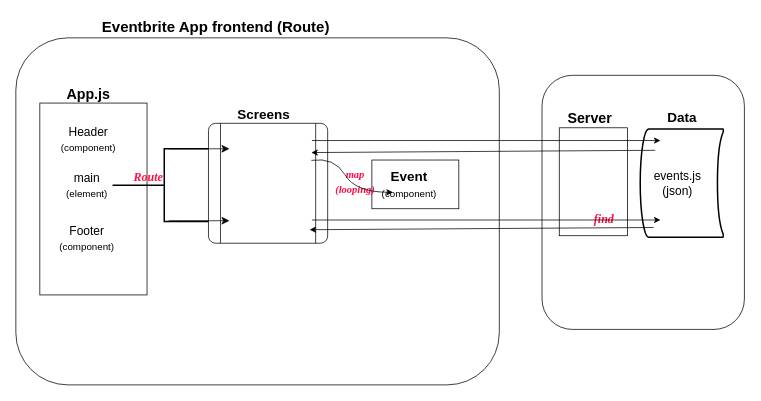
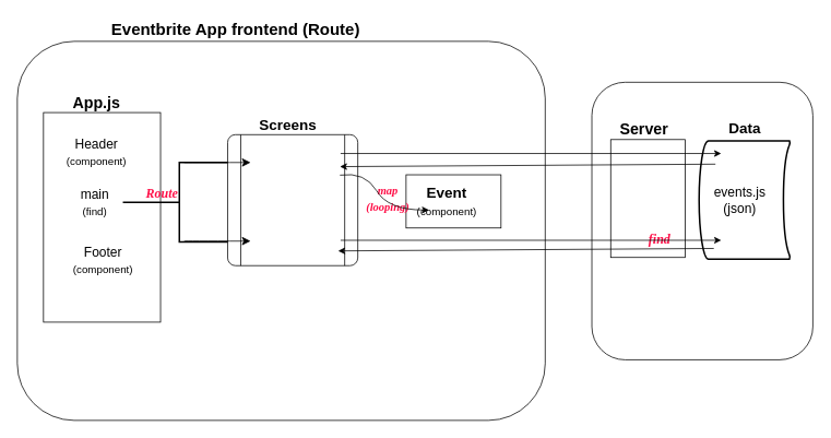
  <mxCell id="0" />
  <mxCell id="1" parent="0" />
  <mxCell id="2" value="" style="rounded=1;whiteSpace=wrap;html=1;fontSize=16;labelBackgroundColor=none;" parent="1" vertex="1"><mxGeometry x="20" y="50" width="645" height="463" as="geometry" /></mxCell>
  <mxCell id="3" value="" style="group" parent="1" vertex="1" connectable="0"><mxGeometry x="809" y="128" width="183" height="382" as="geometry" /></mxCell>
  <mxCell id="4" value="" style="rounded=1;whiteSpace=wrap;html=1;fontSize=16;labelBackgroundColor=none;" vertex="1" parent="3"><mxGeometry x="-87" y="-28" width="270" height="339" as="geometry" /></mxCell>
  <mxCell id="5" value="" style="group" vertex="1" connectable="0" parent="3"><mxGeometry x="44" y="12" width="111" height="176" as="geometry" /></mxCell>
  <mxCell id="6" value="" style="strokeWidth=2;html=1;shape=mxgraph.flowchart.stored_data;whiteSpace=wrap;fontSize=16;labelBackgroundColor=none;" parent="5" vertex="1"><mxGeometry y="31.47" width="111" height="144.53" as="geometry" /></mxCell>
  <mxCell id="7" value="events.js (json)" style="text;strokeColor=none;fillColor=none;html=1;align=center;verticalAlign=middle;whiteSpace=wrap;rounded=0;fontSize=16;labelBackgroundColor=none;" parent="5" vertex="1"><mxGeometry x="20" y="86.252" width="60" height="34.967" as="geometry" /></mxCell>
  <mxCell id="8" value="&lt;b&gt;&lt;font style=&quot;font-size: 18px;&quot;&gt;Data&lt;/font&gt;&lt;/b&gt;" style="text;strokeColor=none;fillColor=none;html=1;align=center;verticalAlign=middle;whiteSpace=wrap;rounded=0;fontSize=16;labelBackgroundColor=none;" parent="5" vertex="1"><mxGeometry x="25.5" width="60" height="34.967" as="geometry" /></mxCell>
  <mxCell id="9" value="" style="group" vertex="1" connectable="0" parent="3"><mxGeometry x="-64" y="42" width="158" height="144" as="geometry" /></mxCell>
  <mxCell id="10" value="" style="rounded=0;whiteSpace=wrap;html=1;fontSize=16;labelBackgroundColor=none;" vertex="1" parent="9"><mxGeometry width="91" height="144" as="geometry" /></mxCell>
  <mxCell id="11" value="&lt;font color=&quot;#ff0f47&quot; face=&quot;Lucida Console&quot;&gt;&lt;i&gt;&lt;b&gt;find&lt;br&gt;&lt;/b&gt;&lt;/i&gt;&lt;/font&gt;" style="text;strokeColor=none;fillColor=none;html=1;align=center;verticalAlign=middle;whiteSpace=wrap;rounded=0;fontSize=16;" parent="9" vertex="1"><mxGeometry x="-38" y="106.75" width="196" height="30.5" as="geometry" /></mxCell>
  <mxCell id="12" value="&lt;span style=&quot;font-size: 19px;&quot;&gt;&lt;b&gt;Server&lt;/b&gt;&lt;/span&gt;" style="text;strokeColor=none;fillColor=none;html=1;align=center;verticalAlign=middle;whiteSpace=wrap;rounded=0;fontSize=16;labelBackgroundColor=none;" vertex="1" parent="3"><mxGeometry x="-53" y="15" width="60" height="30" as="geometry" /></mxCell>
  <mxCell id="13" value="&lt;b&gt;&lt;font style=&quot;font-size: 20px;&quot;&gt;Eventbrite App frontend (Route)&lt;/font&gt;&lt;/b&gt;" style="text;strokeColor=none;fillColor=none;html=1;align=center;verticalAlign=middle;whiteSpace=wrap;rounded=0;fontSize=16;labelBackgroundColor=none;" parent="1" vertex="1"><mxGeometry x="133" y="20" width="308" height="30" as="geometry" /></mxCell>
  <mxCell id="14" value="" style="group;labelBackgroundColor=none;" parent="1" vertex="1" connectable="0"><mxGeometry x="52" y="111" width="537" height="282" as="geometry" /></mxCell>
  <mxCell id="15" value="" style="rounded=0;whiteSpace=wrap;html=1;fontSize=16;labelBackgroundColor=none;" parent="14" vertex="1"><mxGeometry y="26" width="143" height="256" as="geometry" /></mxCell>
  <mxCell id="16" value="&lt;font style=&quot;font-size: 19px;&quot;&gt;&lt;b&gt;App.js&lt;/b&gt;&lt;/font&gt;" style="text;strokeColor=none;fillColor=none;html=1;align=center;verticalAlign=middle;whiteSpace=wrap;rounded=0;fontSize=16;labelBackgroundColor=none;" parent="14" vertex="1"><mxGeometry x="35" width="60" height="30" as="geometry" /></mxCell>
  <mxCell id="17" value="Header &lt;font style=&quot;font-size: 13px;&quot;&gt;(component)&lt;/font&gt;" style="text;strokeColor=none;fillColor=none;html=1;align=center;verticalAlign=middle;whiteSpace=wrap;rounded=0;fontSize=16;labelBackgroundColor=none;" parent="14" vertex="1"><mxGeometry x="2" y="59" width="126" height="30" as="geometry" /></mxCell>
- <mxCell id="18" value="main&lt;br&gt;&lt;font style=&quot;font-size: 13px;&quot;&gt;(element)&lt;/font&gt;" style="text;strokeColor=none;fillColor=none;html=1;align=center;verticalAlign=middle;whiteSpace=wrap;rounded=0;fontSize=16;labelBackgroundColor=none;" parent="14" vertex="1"><mxGeometry y="121" width="126" height="30" as="geometry" /></mxCell>
- <mxCell id="19" value="Footer &lt;font style=&quot;font-size: 13px;&quot;&gt;(component)&lt;/font&gt;" style="text;strokeColor=none;fillColor=none;html=1;align=center;verticalAlign=middle;whiteSpace=wrap;rounded=0;fontSize=16;labelBackgroundColor=none;" parent="14" vertex="1"><mxGeometry x="3" y="191" width="120" height="30" as="geometry" /></mxCell>
+ <mxCell id="18" value="main&lt;br&gt;&lt;font style=&quot;font-size: 13px;&quot;&gt;(find)&lt;/font&gt;" style="text;strokeColor=none;fillColor=none;html=1;align=center;verticalAlign=middle;whiteSpace=wrap;rounded=0;fontSize=16;labelBackgroundColor=none;" parent="14" vertex="1"><mxGeometry y="121" width="126" height="30" as="geometry" /></mxCell>
+ <mxCell id="19" value="Footer &lt;font style=&quot;font-size: 13px;&quot;&gt;(component)&lt;/font&gt;" style="text;strokeColor=none;fillColor=none;html=1;align=center;verticalAlign=middle;whiteSpace=wrap;rounded=0;fontSize=16;labelBackgroundColor=none;" parent="14" vertex="1"><mxGeometry x="13" y="191" width="120" height="30" as="geometry" /></mxCell>
  <mxCell id="20" value="" style="strokeWidth=2;html=1;shape=mxgraph.flowchart.annotation_2;align=left;labelPosition=right;pointerEvents=1;fontSize=16;labelBackgroundColor=none;" parent="14" vertex="1"><mxGeometry x="97" y="87" width="138" height="97" as="geometry" /></mxCell>
  <mxCell id="21" value="" style="verticalLabelPosition=bottom;verticalAlign=top;html=1;shape=process;whiteSpace=wrap;rounded=1;size=0.099;arcSize=6;fontSize=16;labelBackgroundColor=none;" parent="14" vertex="1"><mxGeometry x="225" y="53" width="159" height="160" as="geometry" /></mxCell>
  <mxCell id="22" value="&lt;b&gt;&lt;font style=&quot;font-size: 18px;&quot;&gt;Screens&lt;/font&gt;&lt;/b&gt;" style="text;strokeColor=none;fillColor=none;html=1;align=center;verticalAlign=middle;whiteSpace=wrap;rounded=0;fontSize=16;labelBackgroundColor=none;" parent="14" vertex="1"><mxGeometry x="269" y="27" width="60" height="30" as="geometry" /></mxCell>
  <mxCell id="23" style="edgeStyle=none;curved=1;rounded=0;orthogonalLoop=1;jettySize=auto;html=1;exitX=0.5;exitY=1;exitDx=0;exitDy=0;fontSize=12;startSize=8;endSize=8;labelBackgroundColor=none;fontColor=default;" parent="14" edge="1"><mxGeometry relative="1" as="geometry"><mxPoint x="172" y="87" as="sourcePoint" /><mxPoint x="253" y="87" as="targetPoint" /></mxGeometry></mxCell>
  <mxCell id="24" style="edgeStyle=none;curved=1;rounded=0;orthogonalLoop=1;jettySize=auto;html=1;exitX=0.5;exitY=1;exitDx=0;exitDy=0;fontSize=12;startSize=8;endSize=8;labelBackgroundColor=none;fontColor=default;" parent="14" edge="1"><mxGeometry relative="1" as="geometry"><mxPoint x="172" y="183" as="sourcePoint" /><mxPoint x="253" y="183" as="targetPoint" /></mxGeometry></mxCell>
  <mxCell id="25" value="&lt;font color=&quot;#ff0f47&quot; face=&quot;Lucida Console&quot;&gt;&lt;i&gt;&lt;b&gt;Route&lt;/b&gt;&lt;/i&gt;&lt;/font&gt;" style="text;strokeColor=none;fillColor=none;html=1;align=center;verticalAlign=middle;whiteSpace=wrap;rounded=0;fontSize=16;" parent="14" vertex="1"><mxGeometry x="115" y="110" width="60" height="30" as="geometry" /></mxCell>
  <mxCell id="26" value="" style="endArrow=classic;html=1;rounded=0;" edge="1" parent="14"><mxGeometry width="50" height="50" relative="1" as="geometry"><mxPoint x="363" y="76" as="sourcePoint" /><mxPoint x="828" y="76" as="targetPoint" /></mxGeometry></mxCell>
  <mxCell id="27" value="" style="group" vertex="1" connectable="0" parent="1"><mxGeometry x="495" y="213" width="116" height="65" as="geometry" /></mxCell>
  <mxCell id="28" value="" style="rounded=0;whiteSpace=wrap;html=1;fontSize=16;labelBackgroundColor=none;" parent="27" vertex="1"><mxGeometry width="116" height="65" as="geometry" /></mxCell>
  <mxCell id="29" value="&lt;font style=&quot;font-size: 13px;&quot;&gt;&lt;b style=&quot;font-size: 18px;&quot;&gt;Event&lt;/b&gt;&lt;br&gt;(&lt;font style=&quot;font-size: 13px;&quot;&gt;component&lt;/font&gt;)&lt;br&gt;&lt;/font&gt;" style="text;strokeColor=none;fillColor=none;html=1;align=center;verticalAlign=middle;whiteSpace=wrap;rounded=0;fontSize=16;labelBackgroundColor=none;" parent="27" vertex="1"><mxGeometry x="22.272" y="24.167" width="55.68" height="16.667" as="geometry" /></mxCell>
  <mxCell id="30" value="&lt;font size=&quot;1&quot; color=&quot;#ff0f47&quot; face=&quot;Lucida Console&quot;&gt;&lt;i&gt;&lt;b style=&quot;font-size: 14px;&quot;&gt;map (looping)&lt;/b&gt;&lt;/i&gt;&lt;/font&gt;" style="text;strokeColor=none;fillColor=none;html=1;align=center;verticalAlign=middle;whiteSpace=wrap;rounded=0;fontSize=16;" parent="27" vertex="1"><mxGeometry x="-52" y="13" width="60" height="30" as="geometry" /></mxCell>
  <mxCell id="31" value="" style="endArrow=classic;html=1;rounded=0;entryX=0.863;entryY=0.244;entryDx=0;entryDy=0;entryPerimeter=0;" edge="1" parent="1" target="21"><mxGeometry width="50" height="50" relative="1" as="geometry"><mxPoint x="873" y="200" as="sourcePoint" /><mxPoint x="523" y="256" as="targetPoint" /></mxGeometry></mxCell>
  <mxCell id="32" value="" style="curved=1;endArrow=classic;html=1;rounded=0;exitX=0.863;exitY=0.309;exitDx=0;exitDy=0;exitPerimeter=0;" edge="1" parent="1" source="21"><mxGeometry width="50" height="50" relative="1" as="geometry"><mxPoint x="473" y="306" as="sourcePoint" /><mxPoint x="523" y="256" as="targetPoint" /><Array as="points"><mxPoint x="445" y="209" /><mxPoint x="473" y="256" /></Array></mxGeometry></mxCell>
  <mxCell id="33" value="" style="endArrow=classic;html=1;rounded=0;" edge="1" parent="1"><mxGeometry width="50" height="50" relative="1" as="geometry"><mxPoint x="415" y="293" as="sourcePoint" /><mxPoint x="880" y="293" as="targetPoint" /></mxGeometry></mxCell>
  <mxCell id="34" value="" style="endArrow=classic;html=1;rounded=0;entryX=0.863;entryY=0.244;entryDx=0;entryDy=0;entryPerimeter=0;" edge="1" parent="1"><mxGeometry width="50" height="50" relative="1" as="geometry"><mxPoint x="871" y="303" as="sourcePoint" /><mxPoint x="412" y="306" as="targetPoint" /></mxGeometry></mxCell>
